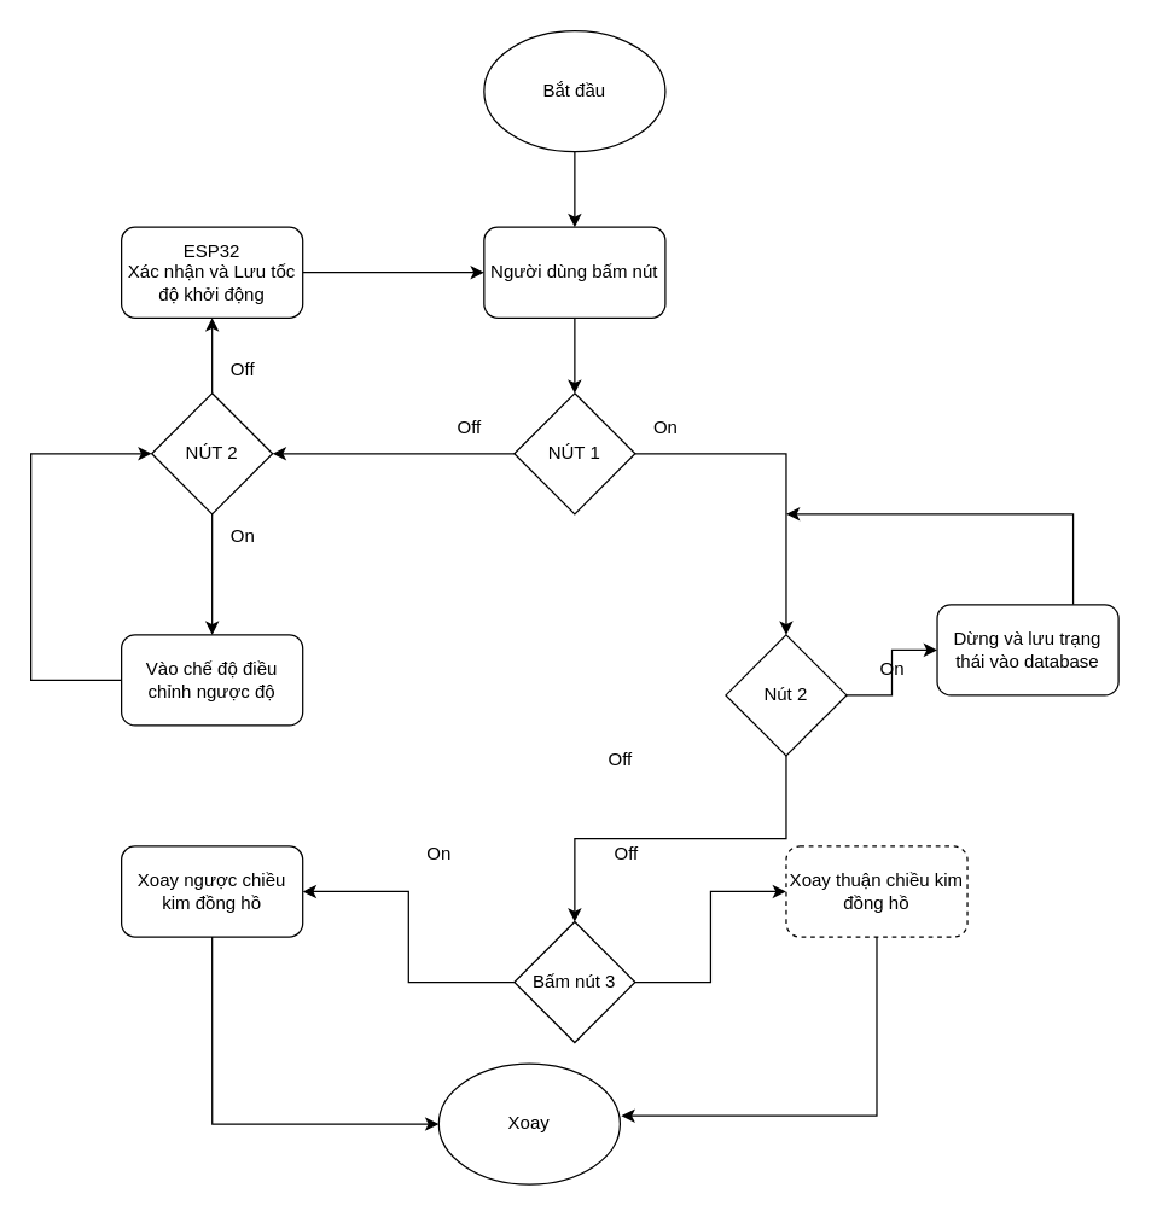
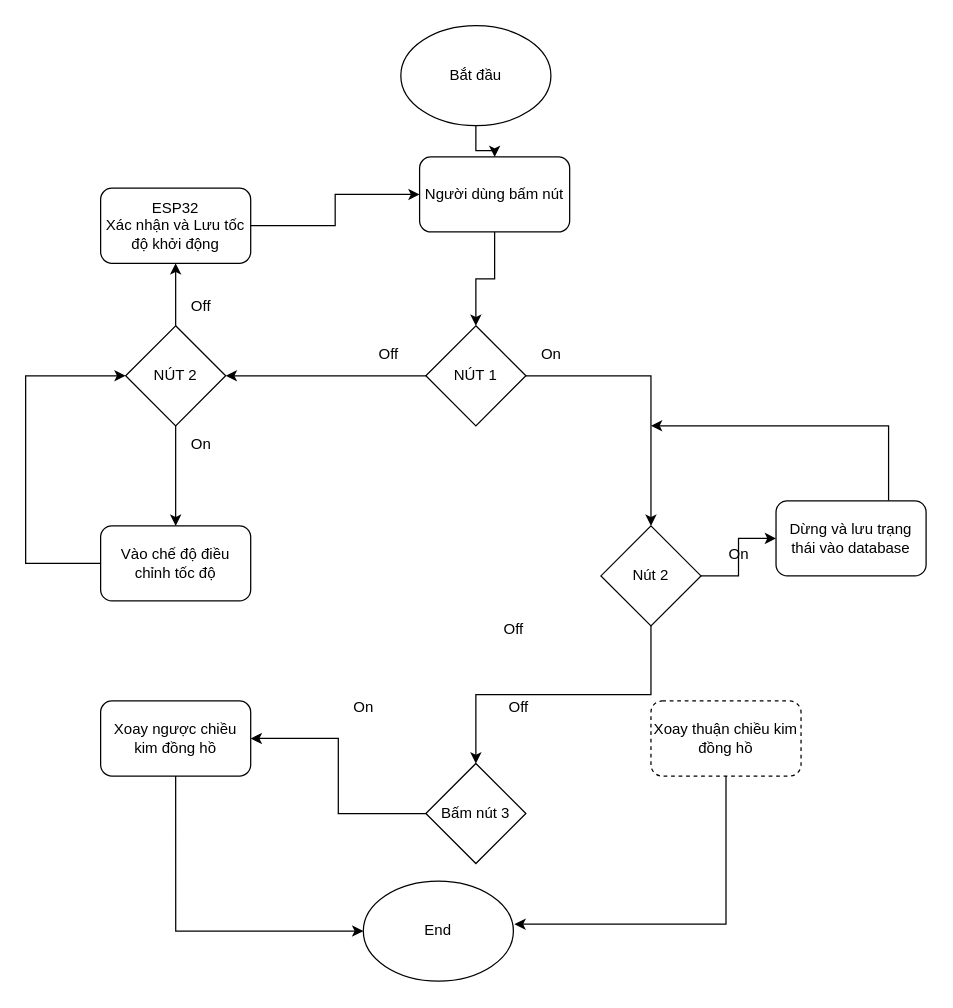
  <mxCell id="0" />
  <mxCell id="1" parent="0" />
  <mxCell id="2" style="edgeStyle=orthogonalEdgeStyle;rounded=0;orthogonalLoop=1;jettySize=auto;html=1;exitX=0.5;exitY=1;exitDx=0;exitDy=0;entryX=0.5;entryY=0;entryDx=0;entryDy=0;" edge="1" parent="1" source="3" target="6"><mxGeometry relative="1" as="geometry" /></mxCell>
- <mxCell id="3" value="Người dùng bấm nút" style="rounded=1;whiteSpace=wrap;html=1;" vertex="1" parent="1"><mxGeometry x="320" y="150" width="120" height="60" as="geometry" /></mxCell>
+ <mxCell id="3" value="Người dùng bấm nút" style="rounded=1;whiteSpace=wrap;html=1;" vertex="1" parent="1"><mxGeometry x="335" y="125" width="120" height="60" as="geometry" /></mxCell>
  <mxCell id="4" style="edgeStyle=orthogonalEdgeStyle;rounded=0;orthogonalLoop=1;jettySize=auto;html=1;entryX=1;entryY=0.5;entryDx=0;entryDy=0;" edge="1" parent="1" source="6" target="9"><mxGeometry relative="1" as="geometry" /></mxCell>
  <mxCell id="5" style="edgeStyle=orthogonalEdgeStyle;rounded=0;orthogonalLoop=1;jettySize=auto;html=1;exitX=1;exitY=0.5;exitDx=0;exitDy=0;entryX=0.5;entryY=0;entryDx=0;entryDy=0;" edge="1" parent="1" source="6" target="14"><mxGeometry relative="1" as="geometry"><mxPoint x="520" y="300.333" as="targetPoint" /></mxGeometry></mxCell>
  <mxCell id="6" value="NÚT 1" style="rhombus;whiteSpace=wrap;html=1;" vertex="1" parent="1"><mxGeometry x="340" y="260" width="80" height="80" as="geometry" /></mxCell>
  <mxCell id="7" style="edgeStyle=orthogonalEdgeStyle;rounded=0;orthogonalLoop=1;jettySize=auto;html=1;exitX=0.5;exitY=1;exitDx=0;exitDy=0;entryX=0.5;entryY=0;entryDx=0;entryDy=0;" edge="1" parent="1" source="9" target="11"><mxGeometry relative="1" as="geometry" /></mxCell>
  <mxCell id="8" style="edgeStyle=orthogonalEdgeStyle;rounded=0;orthogonalLoop=1;jettySize=auto;html=1;entryX=0.5;entryY=1;entryDx=0;entryDy=0;" edge="1" parent="1" source="9" target="28"><mxGeometry relative="1" as="geometry" /></mxCell>
  <mxCell id="9" value="NÚT 2" style="rhombus;whiteSpace=wrap;html=1;" vertex="1" parent="1"><mxGeometry x="99.95" y="260" width="80" height="80" as="geometry" /></mxCell>
  <mxCell id="10" style="edgeStyle=orthogonalEdgeStyle;rounded=0;orthogonalLoop=1;jettySize=auto;html=1;exitX=0;exitY=0.5;exitDx=0;exitDy=0;entryX=0;entryY=0.5;entryDx=0;entryDy=0;" edge="1" parent="1" source="11" target="9"><mxGeometry relative="1" as="geometry"><mxPoint x="20" y="300" as="targetPoint" /><Array as="points"><mxPoint x="20" y="450" /><mxPoint x="20" y="300" /></Array></mxGeometry></mxCell>
- <mxCell id="11" value="Vào chế độ điều chỉnh ngược độ" style="rounded=1;whiteSpace=wrap;html=1;" vertex="1" parent="1"><mxGeometry x="79.95" y="420" width="120" height="60" as="geometry" /></mxCell>
+ <mxCell id="11" value="Vào chế độ điều chỉnh tốc độ" style="rounded=1;whiteSpace=wrap;html=1;" vertex="1" parent="1"><mxGeometry x="79.95" y="420" width="120" height="60" as="geometry" /></mxCell>
  <mxCell id="12" style="edgeStyle=orthogonalEdgeStyle;rounded=0;orthogonalLoop=1;jettySize=auto;html=1;exitX=0.5;exitY=1;exitDx=0;exitDy=0;entryX=0.5;entryY=0;entryDx=0;entryDy=0;" edge="1" parent="1" source="14" target="19"><mxGeometry relative="1" as="geometry" /></mxCell>
  <mxCell id="13" style="edgeStyle=orthogonalEdgeStyle;rounded=0;orthogonalLoop=1;jettySize=auto;html=1;entryX=0;entryY=0.5;entryDx=0;entryDy=0;" edge="1" parent="1" source="14" target="16"><mxGeometry relative="1" as="geometry" /></mxCell>
  <mxCell id="14" value="Nút 2" style="rhombus;whiteSpace=wrap;html=1;" vertex="1" parent="1"><mxGeometry x="480" y="420" width="80" height="80" as="geometry" /></mxCell>
  <mxCell id="15" style="edgeStyle=orthogonalEdgeStyle;rounded=0;orthogonalLoop=1;jettySize=auto;html=1;" edge="1" parent="1" source="16"><mxGeometry relative="1" as="geometry"><mxPoint x="520" y="340" as="targetPoint" /><Array as="points"><mxPoint x="710" y="340" /><mxPoint x="520" y="340" /></Array></mxGeometry></mxCell>
  <mxCell id="16" value="Dừng và lưu trạng thái vào database" style="rounded=1;whiteSpace=wrap;html=1;" vertex="1" parent="1"><mxGeometry x="620" y="400" width="120" height="60" as="geometry" /></mxCell>
  <mxCell id="17" style="edgeStyle=orthogonalEdgeStyle;rounded=0;orthogonalLoop=1;jettySize=auto;html=1;exitX=0;exitY=0.5;exitDx=0;exitDy=0;entryX=1;entryY=0.5;entryDx=0;entryDy=0;" edge="1" parent="1" source="19" target="21"><mxGeometry relative="1" as="geometry" /></mxCell>
- <mxCell id="18" style="edgeStyle=orthogonalEdgeStyle;rounded=0;orthogonalLoop=1;jettySize=auto;html=1;entryX=0;entryY=0.5;entryDx=0;entryDy=0;" edge="1" parent="1" source="19" target="22"><mxGeometry relative="1" as="geometry" /></mxCell>
  <mxCell id="19" value="Bấm nút 3" style="rhombus;whiteSpace=wrap;html=1;" vertex="1" parent="1"><mxGeometry x="340" y="610" width="80" height="80" as="geometry" /></mxCell>
  <mxCell id="20" style="edgeStyle=orthogonalEdgeStyle;rounded=0;orthogonalLoop=1;jettySize=auto;html=1;exitX=0.5;exitY=1;exitDx=0;exitDy=0;entryX=0;entryY=0.5;entryDx=0;entryDy=0;" edge="1" parent="1" source="21" target="25"><mxGeometry relative="1" as="geometry"><mxPoint x="183.333" y="824" as="targetPoint" /></mxGeometry></mxCell>
  <mxCell id="21" value="Xoay ngược chiều kim đồng hồ" style="rounded=1;whiteSpace=wrap;html=1;" vertex="1" parent="1"><mxGeometry x="79.95" y="560" width="120" height="60" as="geometry" /></mxCell>
  <mxCell id="22" value="Xoay thuận chiều kim đồng hồ" style="rounded=1;whiteSpace=wrap;html=1;dashed=1;" vertex="1" parent="1"><mxGeometry x="520" y="560" width="120" height="60" as="geometry" /></mxCell>
  <mxCell id="23" value="" style="edgeStyle=orthogonalEdgeStyle;rounded=0;orthogonalLoop=1;jettySize=auto;html=1;" edge="1" parent="1" source="24" target="3"><mxGeometry relative="1" as="geometry" /></mxCell>
  <mxCell id="24" value="Bắt đầu" style="ellipse;whiteSpace=wrap;html=1;" vertex="1" parent="1"><mxGeometry x="320" y="20" width="120" height="80" as="geometry" /></mxCell>
- <mxCell id="25" value="Xoay" style="ellipse;whiteSpace=wrap;html=1;" vertex="1" parent="1"><mxGeometry x="290" y="704" width="120" height="80" as="geometry" /></mxCell>
+ <mxCell id="25" value="End" style="ellipse;whiteSpace=wrap;html=1;" vertex="1" parent="1"><mxGeometry x="290" y="704" width="120" height="80" as="geometry" /></mxCell>
  <mxCell id="26" style="edgeStyle=orthogonalEdgeStyle;rounded=0;orthogonalLoop=1;jettySize=auto;html=1;entryX=1.007;entryY=0.431;entryDx=0;entryDy=0;entryPerimeter=0;exitX=0.5;exitY=1;exitDx=0;exitDy=0;" edge="1" parent="1" source="22" target="25"><mxGeometry relative="1" as="geometry"><mxPoint x="510" y="654" as="sourcePoint" /><mxPoint x="430" y="808" as="targetPoint" /><Array as="points"><mxPoint x="580" y="738" /></Array></mxGeometry></mxCell>
  <mxCell id="27" style="edgeStyle=orthogonalEdgeStyle;rounded=0;orthogonalLoop=1;jettySize=auto;html=1;exitX=1;exitY=0.5;exitDx=0;exitDy=0;entryX=0;entryY=0.5;entryDx=0;entryDy=0;" edge="1" parent="1" source="28" target="3"><mxGeometry relative="1" as="geometry" /></mxCell>
  <mxCell id="28" value="&lt;div&gt;ESP32&lt;/div&gt;Xác nhận và Lưu tốc độ khởi động" style="rounded=1;whiteSpace=wrap;html=1;" vertex="1" parent="1"><mxGeometry x="79.95" y="150" width="120" height="60" as="geometry" /></mxCell>
  <mxCell id="29" value="On" style="text;html=1;align=center;verticalAlign=middle;resizable=0;points=[];autosize=1;strokeColor=none;fillColor=none;" vertex="1" parent="1"><mxGeometry x="420" y="268" width="40" height="30" as="geometry" /></mxCell>
  <mxCell id="30" value="Off" style="text;html=1;align=center;verticalAlign=middle;resizable=0;points=[];autosize=1;strokeColor=none;fillColor=none;" vertex="1" parent="1"><mxGeometry x="290" y="268" width="40" height="30" as="geometry" /></mxCell>
  <mxCell id="31" value="On" style="text;html=1;align=center;verticalAlign=middle;resizable=0;points=[];autosize=1;strokeColor=none;fillColor=none;" vertex="1" parent="1"><mxGeometry x="139.95" y="340" width="40" height="30" as="geometry" /></mxCell>
  <mxCell id="32" value="Off" style="text;html=1;align=center;verticalAlign=middle;resizable=0;points=[];autosize=1;strokeColor=none;fillColor=none;" vertex="1" parent="1"><mxGeometry x="139.95" y="230" width="40" height="30" as="geometry" /></mxCell>
  <mxCell id="33" value="On" style="text;html=1;align=center;verticalAlign=middle;resizable=0;points=[];autosize=1;strokeColor=none;fillColor=none;" vertex="1" parent="1"><mxGeometry x="570" y="428" width="40" height="30" as="geometry" /></mxCell>
  <mxCell id="34" value="Off" style="text;html=1;align=center;verticalAlign=middle;resizable=0;points=[];autosize=1;strokeColor=none;fillColor=none;" vertex="1" parent="1"><mxGeometry x="390" y="488" width="40" height="30" as="geometry" /></mxCell>
  <mxCell id="35" value="Off" style="text;html=1;align=center;verticalAlign=middle;resizable=0;points=[];autosize=1;strokeColor=none;fillColor=none;" vertex="1" parent="1"><mxGeometry x="394" y="550" width="40" height="30" as="geometry" /></mxCell>
  <mxCell id="36" value="On" style="text;html=1;align=center;verticalAlign=middle;resizable=0;points=[];autosize=1;strokeColor=none;fillColor=none;" vertex="1" parent="1"><mxGeometry x="270" y="550" width="40" height="30" as="geometry" /></mxCell>
